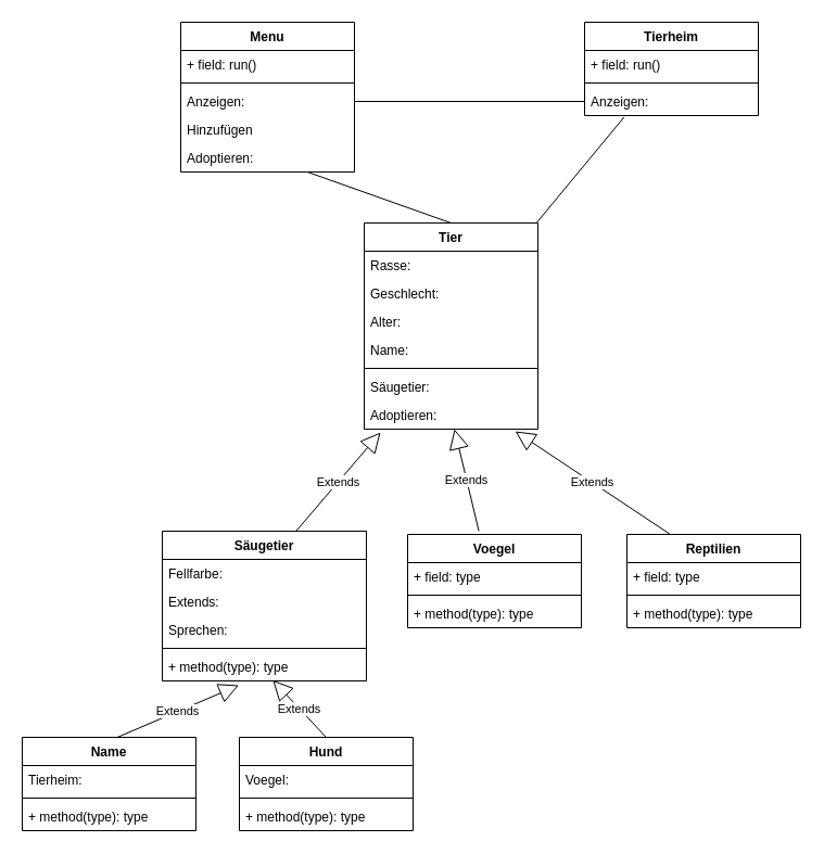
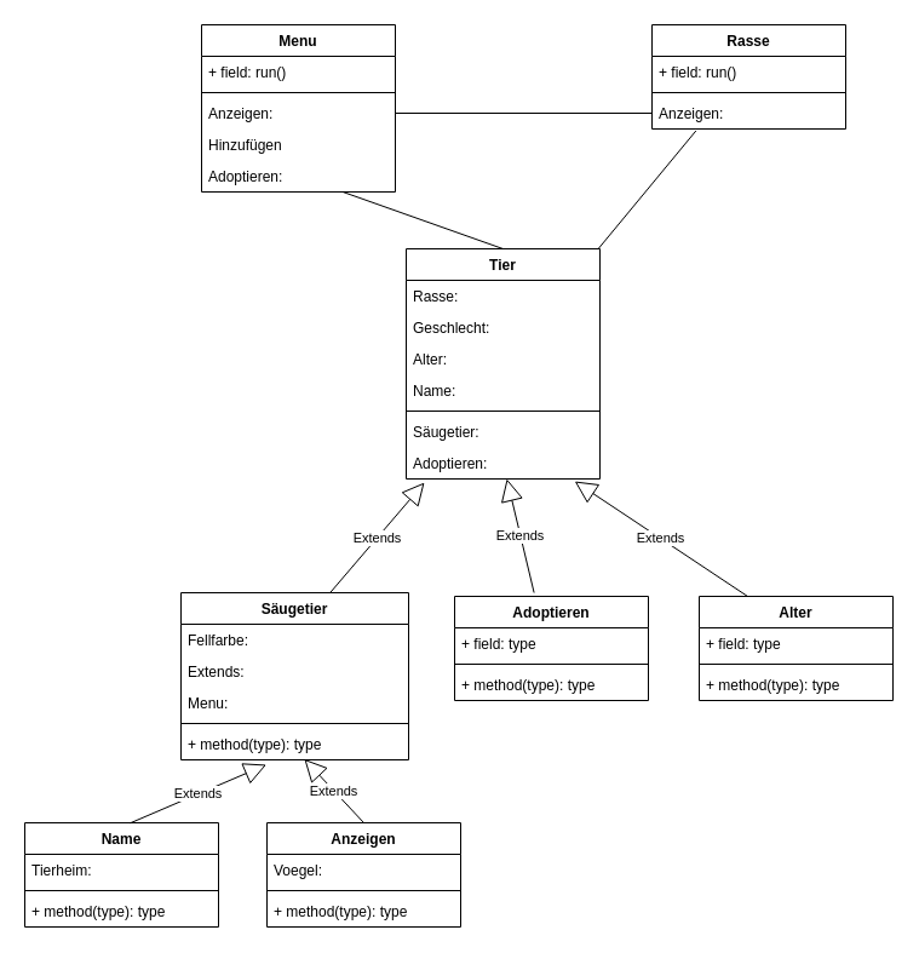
  <mxCell id="0" />
  <mxCell id="1" parent="0" />
  <mxCell id="2" value="Tier" style="swimlane;fontStyle=1;align=center;verticalAlign=top;childLayout=stackLayout;horizontal=1;startSize=26;horizontalStack=0;resizeParent=1;resizeParentMax=0;resizeLast=0;collapsible=1;marginBottom=0;" parent="1" vertex="1"><mxGeometry x="335" y="205" width="160" height="190" as="geometry" /></mxCell>
  <mxCell id="3" value="Rasse:&#10;" style="text;strokeColor=none;fillColor=none;align=left;verticalAlign=top;spacingLeft=4;spacingRight=4;overflow=hidden;rotatable=0;points=[[0,0.5],[1,0.5]];portConstraint=eastwest;" parent="2" vertex="1"><mxGeometry y="26" width="160" height="26" as="geometry" /></mxCell>
  <mxCell id="4" value="Geschlecht:" style="text;strokeColor=none;fillColor=none;align=left;verticalAlign=top;spacingLeft=4;spacingRight=4;overflow=hidden;rotatable=0;points=[[0,0.5],[1,0.5]];portConstraint=eastwest;" vertex="1" parent="2"><mxGeometry y="52" width="160" height="26" as="geometry" /></mxCell>
  <mxCell id="5" value="Alter:" style="text;strokeColor=none;fillColor=none;align=left;verticalAlign=top;spacingLeft=4;spacingRight=4;overflow=hidden;rotatable=0;points=[[0,0.5],[1,0.5]];portConstraint=eastwest;" vertex="1" parent="2"><mxGeometry y="78" width="160" height="26" as="geometry" /></mxCell>
  <mxCell id="6" value="Name:" style="text;strokeColor=none;fillColor=none;align=left;verticalAlign=top;spacingLeft=4;spacingRight=4;overflow=hidden;rotatable=0;points=[[0,0.5],[1,0.5]];portConstraint=eastwest;" vertex="1" parent="2"><mxGeometry y="104" width="160" height="26" as="geometry" /></mxCell>
  <mxCell id="7" value="" style="line;strokeWidth=1;fillColor=none;align=left;verticalAlign=middle;spacingTop=-1;spacingLeft=3;spacingRight=3;rotatable=0;labelPosition=right;points=[];portConstraint=eastwest;" parent="2" vertex="1"><mxGeometry y="130" width="160" height="8" as="geometry" /></mxCell>
  <mxCell id="8" value="Säugetier:" style="text;strokeColor=none;fillColor=none;align=left;verticalAlign=top;spacingLeft=4;spacingRight=4;overflow=hidden;rotatable=0;points=[[0,0.5],[1,0.5]];portConstraint=eastwest;" parent="2" vertex="1"><mxGeometry y="138" width="160" height="26" as="geometry" /></mxCell>
  <mxCell id="9" value="Adoptieren:" style="text;strokeColor=none;fillColor=none;align=left;verticalAlign=top;spacingLeft=4;spacingRight=4;overflow=hidden;rotatable=0;points=[[0,0.5],[1,0.5]];portConstraint=eastwest;" vertex="1" parent="2"><mxGeometry y="164" width="160" height="26" as="geometry" /></mxCell>
  <mxCell id="10" value="Name" style="swimlane;fontStyle=1;align=center;verticalAlign=top;childLayout=stackLayout;horizontal=1;startSize=26;horizontalStack=0;resizeParent=1;resizeParentMax=0;resizeLast=0;collapsible=1;marginBottom=0;" parent="1" vertex="1"><mxGeometry x="20" y="679" width="160" height="86" as="geometry" /></mxCell>
  <mxCell id="11" value="Tierheim:" style="text;strokeColor=none;fillColor=none;align=left;verticalAlign=top;spacingLeft=4;spacingRight=4;overflow=hidden;rotatable=0;points=[[0,0.5],[1,0.5]];portConstraint=eastwest;" parent="10" vertex="1"><mxGeometry y="26" width="160" height="26" as="geometry" /></mxCell>
  <mxCell id="12" value="" style="line;strokeWidth=1;fillColor=none;align=left;verticalAlign=middle;spacingTop=-1;spacingLeft=3;spacingRight=3;rotatable=0;labelPosition=right;points=[];portConstraint=eastwest;" parent="10" vertex="1"><mxGeometry y="52" width="160" height="8" as="geometry" /></mxCell>
  <mxCell id="13" value="+ method(type): type" style="text;strokeColor=none;fillColor=none;align=left;verticalAlign=top;spacingLeft=4;spacingRight=4;overflow=hidden;rotatable=0;points=[[0,0.5],[1,0.5]];portConstraint=eastwest;" parent="10" vertex="1"><mxGeometry y="60" width="160" height="26" as="geometry" /></mxCell>
- <mxCell id="14" value="Reptilien" style="swimlane;fontStyle=1;align=center;verticalAlign=top;childLayout=stackLayout;horizontal=1;startSize=26;horizontalStack=0;resizeParent=1;resizeParentMax=0;resizeLast=0;collapsible=1;marginBottom=0;" parent="1" vertex="1"><mxGeometry x="577" y="492" width="160" height="86" as="geometry" /></mxCell>
+ <mxCell id="14" value="Alter" style="swimlane;fontStyle=1;align=center;verticalAlign=top;childLayout=stackLayout;horizontal=1;startSize=26;horizontalStack=0;resizeParent=1;resizeParentMax=0;resizeLast=0;collapsible=1;marginBottom=0;" parent="1" vertex="1"><mxGeometry x="577" y="492" width="160" height="86" as="geometry" /></mxCell>
  <mxCell id="15" value="+ field: type" style="text;strokeColor=none;fillColor=none;align=left;verticalAlign=top;spacingLeft=4;spacingRight=4;overflow=hidden;rotatable=0;points=[[0,0.5],[1,0.5]];portConstraint=eastwest;" parent="14" vertex="1"><mxGeometry y="26" width="160" height="26" as="geometry" /></mxCell>
  <mxCell id="16" value="" style="line;strokeWidth=1;fillColor=none;align=left;verticalAlign=middle;spacingTop=-1;spacingLeft=3;spacingRight=3;rotatable=0;labelPosition=right;points=[];portConstraint=eastwest;" parent="14" vertex="1"><mxGeometry y="52" width="160" height="8" as="geometry" /></mxCell>
  <mxCell id="17" value="+ method(type): type" style="text;strokeColor=none;fillColor=none;align=left;verticalAlign=top;spacingLeft=4;spacingRight=4;overflow=hidden;rotatable=0;points=[[0,0.5],[1,0.5]];portConstraint=eastwest;" parent="14" vertex="1"><mxGeometry y="60" width="160" height="26" as="geometry" /></mxCell>
  <mxCell id="18" value="Menu" style="swimlane;fontStyle=1;align=center;verticalAlign=top;childLayout=stackLayout;horizontal=1;startSize=26;horizontalStack=0;resizeParent=1;resizeParentMax=0;resizeLast=0;collapsible=1;marginBottom=0;" vertex="1" parent="1"><mxGeometry x="166" y="20" width="160" height="138" as="geometry" /></mxCell>
  <mxCell id="19" value="+ field: run()" style="text;strokeColor=none;fillColor=none;align=left;verticalAlign=top;spacingLeft=4;spacingRight=4;overflow=hidden;rotatable=0;points=[[0,0.5],[1,0.5]];portConstraint=eastwest;" vertex="1" parent="18"><mxGeometry y="26" width="160" height="26" as="geometry" /></mxCell>
  <mxCell id="20" value="" style="line;strokeWidth=1;fillColor=none;align=left;verticalAlign=middle;spacingTop=-1;spacingLeft=3;spacingRight=3;rotatable=0;labelPosition=right;points=[];portConstraint=eastwest;" vertex="1" parent="18"><mxGeometry y="52" width="160" height="8" as="geometry" /></mxCell>
  <mxCell id="21" value="Anzeigen:" style="text;strokeColor=none;fillColor=none;align=left;verticalAlign=top;spacingLeft=4;spacingRight=4;overflow=hidden;rotatable=0;points=[[0,0.5],[1,0.5]];portConstraint=eastwest;" vertex="1" parent="18"><mxGeometry y="60" width="160" height="26" as="geometry" /></mxCell>
  <mxCell id="22" value="Hinzufügen" style="text;strokeColor=none;fillColor=none;align=left;verticalAlign=top;spacingLeft=4;spacingRight=4;overflow=hidden;rotatable=0;points=[[0,0.5],[1,0.5]];portConstraint=eastwest;" vertex="1" parent="18"><mxGeometry y="86" width="160" height="26" as="geometry" /></mxCell>
  <mxCell id="23" value="Adoptieren:" style="text;strokeColor=none;fillColor=none;align=left;verticalAlign=top;spacingLeft=4;spacingRight=4;overflow=hidden;rotatable=0;points=[[0,0.5],[1,0.5]];portConstraint=eastwest;" vertex="1" parent="18"><mxGeometry y="112" width="160" height="26" as="geometry" /></mxCell>
- <mxCell id="24" value="Hund" style="swimlane;fontStyle=1;align=center;verticalAlign=top;childLayout=stackLayout;horizontal=1;startSize=26;horizontalStack=0;resizeParent=1;resizeParentMax=0;resizeLast=0;collapsible=1;marginBottom=0;" vertex="1" parent="1"><mxGeometry x="220" y="679" width="160" height="86" as="geometry" /></mxCell>
+ <mxCell id="24" value="Anzeigen" style="swimlane;fontStyle=1;align=center;verticalAlign=top;childLayout=stackLayout;horizontal=1;startSize=26;horizontalStack=0;resizeParent=1;resizeParentMax=0;resizeLast=0;collapsible=1;marginBottom=0;" vertex="1" parent="1"><mxGeometry x="220" y="679" width="160" height="86" as="geometry" /></mxCell>
  <mxCell id="25" value="Voegel:" style="text;strokeColor=none;fillColor=none;align=left;verticalAlign=top;spacingLeft=4;spacingRight=4;overflow=hidden;rotatable=0;points=[[0,0.5],[1,0.5]];portConstraint=eastwest;" vertex="1" parent="24"><mxGeometry y="26" width="160" height="26" as="geometry" /></mxCell>
  <mxCell id="26" value="" style="line;strokeWidth=1;fillColor=none;align=left;verticalAlign=middle;spacingTop=-1;spacingLeft=3;spacingRight=3;rotatable=0;labelPosition=right;points=[];portConstraint=eastwest;" vertex="1" parent="24"><mxGeometry y="52" width="160" height="8" as="geometry" /></mxCell>
  <mxCell id="27" value="+ method(type): type" style="text;strokeColor=none;fillColor=none;align=left;verticalAlign=top;spacingLeft=4;spacingRight=4;overflow=hidden;rotatable=0;points=[[0,0.5],[1,0.5]];portConstraint=eastwest;" vertex="1" parent="24"><mxGeometry y="60" width="160" height="26" as="geometry" /></mxCell>
- <mxCell id="28" value="Voegel" style="swimlane;fontStyle=1;align=center;verticalAlign=top;childLayout=stackLayout;horizontal=1;startSize=26;horizontalStack=0;resizeParent=1;resizeParentMax=0;resizeLast=0;collapsible=1;marginBottom=0;" vertex="1" parent="1"><mxGeometry x="375" y="492" width="160" height="86" as="geometry" /></mxCell>
+ <mxCell id="28" value="Adoptieren" style="swimlane;fontStyle=1;align=center;verticalAlign=top;childLayout=stackLayout;horizontal=1;startSize=26;horizontalStack=0;resizeParent=1;resizeParentMax=0;resizeLast=0;collapsible=1;marginBottom=0;" vertex="1" parent="1"><mxGeometry x="375" y="492" width="160" height="86" as="geometry" /></mxCell>
  <mxCell id="29" value="+ field: type" style="text;strokeColor=none;fillColor=none;align=left;verticalAlign=top;spacingLeft=4;spacingRight=4;overflow=hidden;rotatable=0;points=[[0,0.5],[1,0.5]];portConstraint=eastwest;" vertex="1" parent="28"><mxGeometry y="26" width="160" height="26" as="geometry" /></mxCell>
  <mxCell id="30" value="" style="line;strokeWidth=1;fillColor=none;align=left;verticalAlign=middle;spacingTop=-1;spacingLeft=3;spacingRight=3;rotatable=0;labelPosition=right;points=[];portConstraint=eastwest;" vertex="1" parent="28"><mxGeometry y="52" width="160" height="8" as="geometry" /></mxCell>
  <mxCell id="31" value="+ method(type): type" style="text;strokeColor=none;fillColor=none;align=left;verticalAlign=top;spacingLeft=4;spacingRight=4;overflow=hidden;rotatable=0;points=[[0,0.5],[1,0.5]];portConstraint=eastwest;" vertex="1" parent="28"><mxGeometry y="60" width="160" height="26" as="geometry" /></mxCell>
  <mxCell id="32" value="" style="endArrow=none;html=1;exitX=0.5;exitY=0;exitDx=0;exitDy=0;" edge="1" parent="1" source="2" target="23"><mxGeometry width="50" height="50" relative="1" as="geometry"><mxPoint x="136" y="283.062" as="sourcePoint" /><mxPoint x="294.027" y="180" as="targetPoint" /></mxGeometry></mxCell>
  <mxCell id="33" value="Säugetier" style="swimlane;fontStyle=1;align=center;verticalAlign=top;childLayout=stackLayout;horizontal=1;startSize=26;horizontalStack=0;resizeParent=1;resizeParentMax=0;resizeLast=0;collapsible=1;marginBottom=0;" vertex="1" parent="1"><mxGeometry x="149" y="489" width="188" height="138" as="geometry" /></mxCell>
  <mxCell id="34" value="Fellfarbe:" style="text;strokeColor=none;fillColor=none;align=left;verticalAlign=top;spacingLeft=4;spacingRight=4;overflow=hidden;rotatable=0;points=[[0,0.5],[1,0.5]];portConstraint=eastwest;" vertex="1" parent="33"><mxGeometry y="26" width="188" height="26" as="geometry" /></mxCell>
  <mxCell id="35" value="Extends:" style="text;strokeColor=none;fillColor=none;align=left;verticalAlign=top;spacingLeft=4;spacingRight=4;overflow=hidden;rotatable=0;points=[[0,0.5],[1,0.5]];portConstraint=eastwest;" vertex="1" parent="33"><mxGeometry y="52" width="188" height="26" as="geometry" /></mxCell>
- <mxCell id="36" value="Sprechen: " style="text;strokeColor=none;fillColor=none;align=left;verticalAlign=top;spacingLeft=4;spacingRight=4;overflow=hidden;rotatable=0;points=[[0,0.5],[1,0.5]];portConstraint=eastwest;" vertex="1" parent="33"><mxGeometry y="78" width="188" height="26" as="geometry" /></mxCell>
+ <mxCell id="36" value="Menu: " style="text;strokeColor=none;fillColor=none;align=left;verticalAlign=top;spacingLeft=4;spacingRight=4;overflow=hidden;rotatable=0;points=[[0,0.5],[1,0.5]];portConstraint=eastwest;" vertex="1" parent="33"><mxGeometry y="78" width="188" height="26" as="geometry" /></mxCell>
  <mxCell id="37" value="" style="line;strokeWidth=1;fillColor=none;align=left;verticalAlign=middle;spacingTop=-1;spacingLeft=3;spacingRight=3;rotatable=0;labelPosition=right;points=[];portConstraint=eastwest;" vertex="1" parent="33"><mxGeometry y="104" width="188" height="8" as="geometry" /></mxCell>
  <mxCell id="38" value="+ method(type): type" style="text;strokeColor=none;fillColor=none;align=left;verticalAlign=top;spacingLeft=4;spacingRight=4;overflow=hidden;rotatable=0;points=[[0,0.5],[1,0.5]];portConstraint=eastwest;" vertex="1" parent="33"><mxGeometry y="112" width="188" height="26" as="geometry" /></mxCell>
  <mxCell id="39" value="Extends" style="endArrow=block;endSize=16;endFill=0;html=1;rounded=0;exitX=0.654;exitY=0.002;exitDx=0;exitDy=0;exitPerimeter=0;entryX=0.094;entryY=1.117;entryDx=0;entryDy=0;entryPerimeter=0;" edge="1" parent="1" source="33" target="9"><mxGeometry width="160" relative="1" as="geometry"><mxPoint x="480" y="379" as="sourcePoint" /><mxPoint x="334" y="415" as="targetPoint" /></mxGeometry></mxCell>
  <mxCell id="40" value="Extends" style="endArrow=block;endSize=16;endFill=0;html=1;rounded=0;exitX=0.41;exitY=-0.035;exitDx=0;exitDy=0;exitPerimeter=0;" edge="1" parent="1" source="28" target="9"><mxGeometry width="160" relative="1" as="geometry"><mxPoint x="244.64" y="539.172" as="sourcePoint" /><mxPoint x="415" y="421" as="targetPoint" /></mxGeometry></mxCell>
  <mxCell id="41" value="Extends" style="endArrow=block;endSize=16;endFill=0;html=1;rounded=0;exitX=0.25;exitY=0;exitDx=0;exitDy=0;entryX=0.87;entryY=1.077;entryDx=0;entryDy=0;entryPerimeter=0;" edge="1" parent="1" source="14" target="9"><mxGeometry width="160" relative="1" as="geometry"><mxPoint x="465.6" y="535.99" as="sourcePoint" /><mxPoint x="512" y="420" as="targetPoint" /></mxGeometry></mxCell>
  <mxCell id="42" value="Extends" style="endArrow=block;endSize=16;endFill=0;html=1;rounded=0;exitX=0.545;exitY=0.002;exitDx=0;exitDy=0;entryX=0.375;entryY=1.154;entryDx=0;entryDy=0;entryPerimeter=0;exitPerimeter=0;" edge="1" parent="1" source="10" target="38"><mxGeometry width="160" relative="1" as="geometry"><mxPoint x="630" y="539" as="sourcePoint" /><mxPoint x="448.72" y="499.16" as="targetPoint" /></mxGeometry></mxCell>
  <mxCell id="43" value="Extends" style="endArrow=block;endSize=16;endFill=0;html=1;rounded=0;exitX=0.5;exitY=0;exitDx=0;exitDy=0;entryX=0.542;entryY=0.978;entryDx=0;entryDy=0;entryPerimeter=0;" edge="1" parent="1" source="24" target="38"><mxGeometry width="160" relative="1" as="geometry"><mxPoint x="117.2" y="660.172" as="sourcePoint" /><mxPoint x="200" y="629.004" as="targetPoint" /></mxGeometry></mxCell>
- <mxCell id="44" value="Tierheim" style="swimlane;fontStyle=1;align=center;verticalAlign=top;childLayout=stackLayout;horizontal=1;startSize=26;horizontalStack=0;resizeParent=1;resizeParentMax=0;resizeLast=0;collapsible=1;marginBottom=0;" vertex="1" parent="1"><mxGeometry x="538" y="20" width="160" height="86" as="geometry" /></mxCell>
+ <mxCell id="44" value="Rasse" style="swimlane;fontStyle=1;align=center;verticalAlign=top;childLayout=stackLayout;horizontal=1;startSize=26;horizontalStack=0;resizeParent=1;resizeParentMax=0;resizeLast=0;collapsible=1;marginBottom=0;" vertex="1" parent="1"><mxGeometry x="538" y="20" width="160" height="86" as="geometry" /></mxCell>
  <mxCell id="45" value="+ field: run()" style="text;strokeColor=none;fillColor=none;align=left;verticalAlign=top;spacingLeft=4;spacingRight=4;overflow=hidden;rotatable=0;points=[[0,0.5],[1,0.5]];portConstraint=eastwest;" vertex="1" parent="44"><mxGeometry y="26" width="160" height="26" as="geometry" /></mxCell>
  <mxCell id="46" value="" style="line;strokeWidth=1;fillColor=none;align=left;verticalAlign=middle;spacingTop=-1;spacingLeft=3;spacingRight=3;rotatable=0;labelPosition=right;points=[];portConstraint=eastwest;" vertex="1" parent="44"><mxGeometry y="52" width="160" height="8" as="geometry" /></mxCell>
  <mxCell id="47" value="Anzeigen:" style="text;strokeColor=none;fillColor=none;align=left;verticalAlign=top;spacingLeft=4;spacingRight=4;overflow=hidden;rotatable=0;points=[[0,0.5],[1,0.5]];portConstraint=eastwest;" vertex="1" parent="44"><mxGeometry y="60" width="160" height="26" as="geometry" /></mxCell>
  <mxCell id="48" value="" style="endArrow=none;html=1;entryX=1;entryY=0.5;entryDx=0;entryDy=0;" edge="1" parent="1" source="47" target="21"><mxGeometry width="50" height="50" relative="1" as="geometry"><mxPoint x="425" y="215" as="sourcePoint" /><mxPoint x="292.617" y="168" as="targetPoint" /></mxGeometry></mxCell>
  <mxCell id="49" value="" style="endArrow=none;html=1;exitX=0.227;exitY=1.059;exitDx=0;exitDy=0;exitPerimeter=0;" edge="1" parent="1" source="47" target="2"><mxGeometry width="50" height="50" relative="1" as="geometry"><mxPoint x="548" y="103" as="sourcePoint" /><mxPoint x="336" y="103" as="targetPoint" /></mxGeometry></mxCell>
